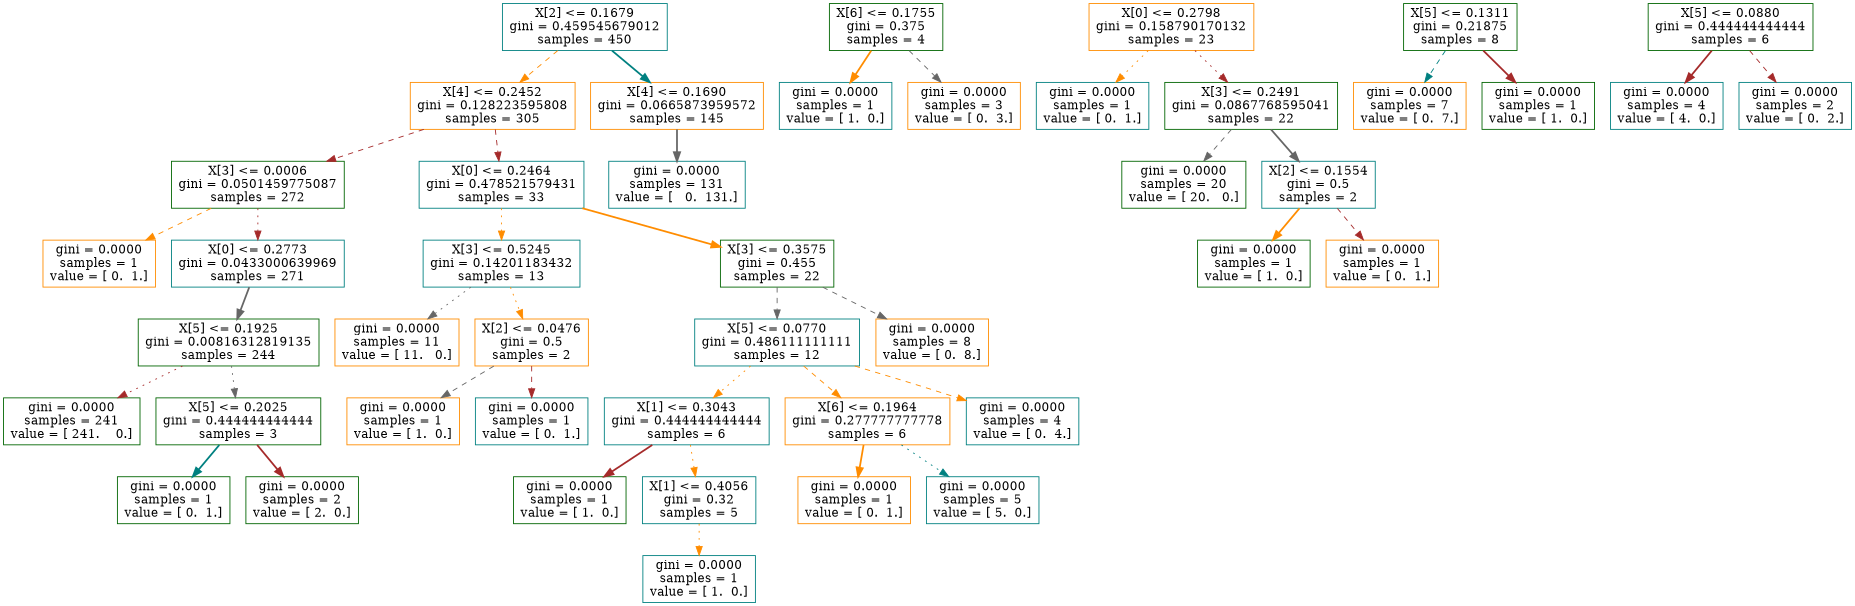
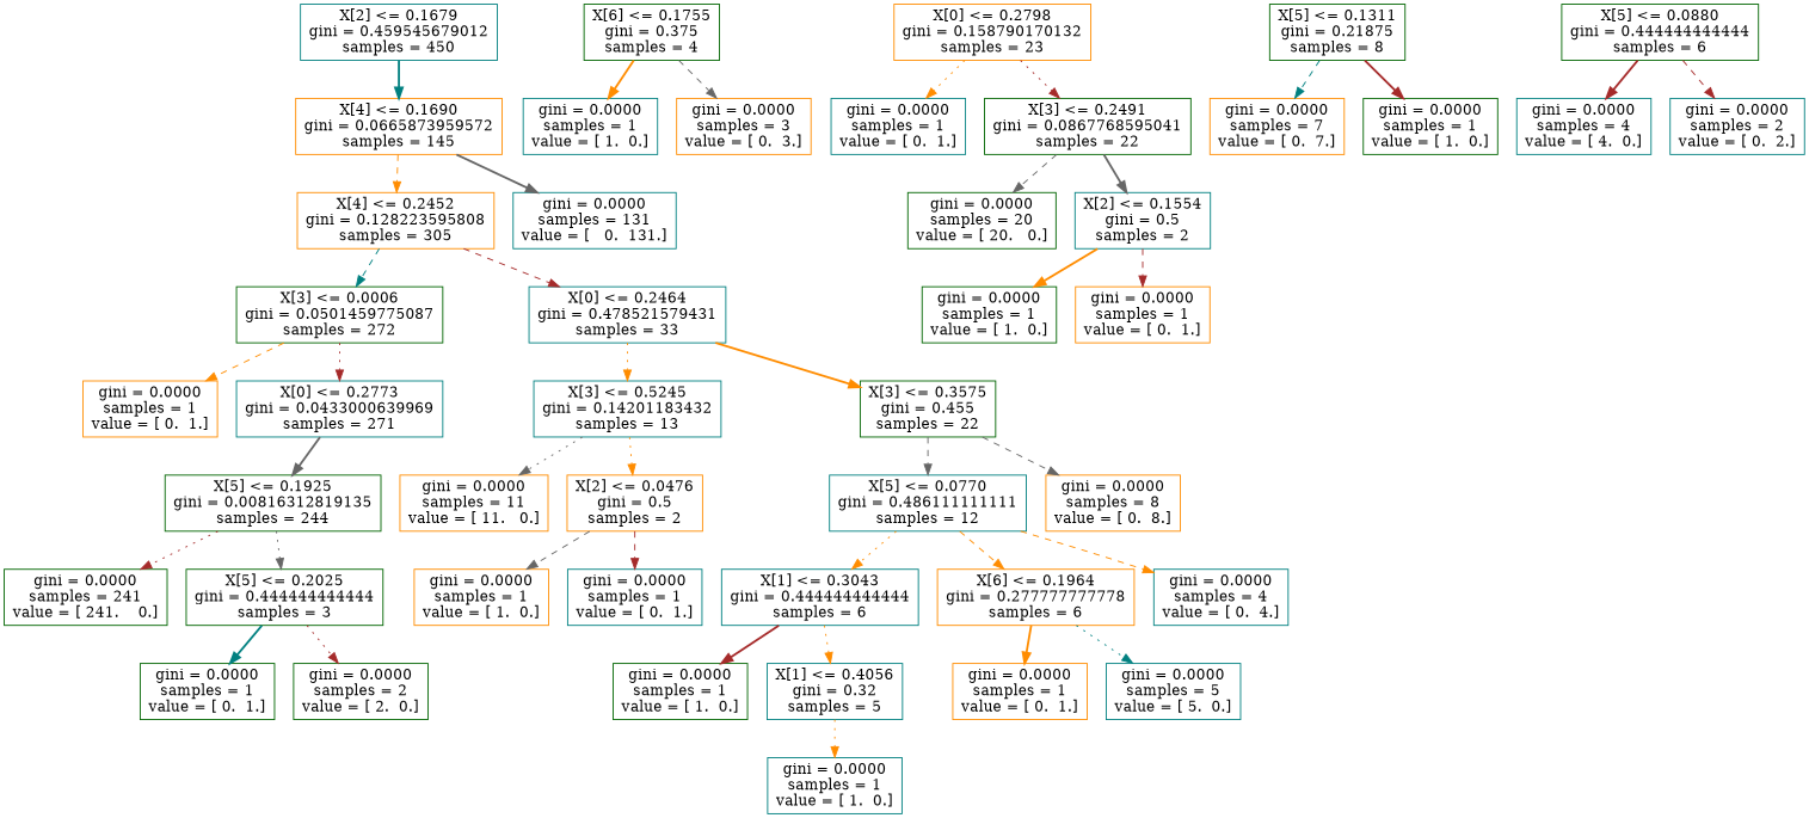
  digraph {
    node [color=teal shape=box]
    edge [color=darkorange style=dashed]
    n1 [label="X[2] <= 0.1679\ngini = 0.459545679012\nsamples = 450"]
    n2 [color=darkorange label="X[4] <= 0.2452\ngini = 0.128223595808\nsamples = 305"]
    n3 [color=darkorange label="X[4] <= 0.1690\ngini = 0.0665873959572\nsamples = 145"]
    n4 [color=darkgreen label="X[3] <= 0.0006\ngini = 0.0501459775087\nsamples = 272"]
    n5 [label="X[0] <= 0.2464\ngini = 0.478521579431\nsamples = 33"]
    n6 [label="gini = 0.0000\nsamples = 131\nvalue = [   0.  131.]"]
    n7 [color=darkorange label="gini = 0.0000\nsamples = 1\nvalue = [ 0.  1.]"]
    n8 [label="X[0] <= 0.2773\ngini = 0.0433000639969\nsamples = 271"]
    n9 [label="X[3] <= 0.5245\ngini = 0.14201183432\nsamples = 13"]
    n10 [color=darkgreen label="X[3] <= 0.3575\ngini = 0.455\nsamples = 22"]
    n11 [color=darkgreen label="X[5] <= 0.1925\ngini = 0.00816312819135\nsamples = 244"]
    n12 [color=darkgreen label="gini = 0.0000\nsamples = 241\nvalue = [ 241.    0.]"]
    n13 [color=darkgreen label="X[5] <= 0.2025\ngini = 0.444444444444\nsamples = 3"]
    n14 [color=darkgreen label="gini = 0.0000\nsamples = 1\nvalue = [ 0.  1.]"]
    n15 [color=darkgreen label="gini = 0.0000\nsamples = 2\nvalue = [ 2.  0.]"]
    n16 [color=darkgreen label="X[6] <= 0.1755\ngini = 0.375\nsamples = 4"]
    n17 [label="gini = 0.0000\nsamples = 1\nvalue = [ 1.  0.]"]
    n18 [color=darkorange label="gini = 0.0000\nsamples = 3\nvalue = [ 0.  3.]"]
    n19 [color=darkorange label="X[0] <= 0.2798\ngini = 0.158790170132\nsamples = 23"]
    n20 [label="gini = 0.0000\nsamples = 1\nvalue = [ 0.  1.]"]
    n21 [color=darkgreen label="X[3] <= 0.2491\ngini = 0.0867768595041\nsamples = 22"]
    n22 [color=darkgreen label="gini = 0.0000\nsamples = 20\nvalue = [ 20.   0.]"]
    n23 [label="X[2] <= 0.1554\ngini = 0.5\nsamples = 2"]
    n24 [color=darkgreen label="gini = 0.0000\nsamples = 1\nvalue = [ 1.  0.]"]
    n25 [color=darkorange label="gini = 0.0000\nsamples = 1\nvalue = [ 0.  1.]"]
    n26 [color=darkorange label="gini = 0.0000\nsamples = 11\nvalue = [ 11.   0.]"]
    n27 [color=darkorange label="X[2] <= 0.0476\ngini = 0.5\nsamples = 2"]
    n28 [label="X[5] <= 0.0770\ngini = 0.486111111111\nsamples = 12"]
    n29 [color=darkorange label="gini = 0.0000\nsamples = 8\nvalue = [ 0.  8.]"]
    n30 [color=darkorange label="gini = 0.0000\nsamples = 1\nvalue = [ 1.  0.]"]
    n31 [label="gini = 0.0000\nsamples = 1\nvalue = [ 0.  1.]"]
    n32 [label="X[1] <= 0.3043\ngini = 0.444444444444\nsamples = 6"]
    n33 [color=darkorange label="X[6] <= 0.1964\ngini = 0.277777777778\nsamples = 6"]
    n34 [label="gini = 0.0000\nsamples = 4\nvalue = [ 0.  4.]"]
    n35 [color=darkgreen label="gini = 0.0000\nsamples = 1\nvalue = [ 1.  0.]"]
    n36 [label="X[1] <= 0.4056\ngini = 0.32\nsamples = 5"]
    n37 [color=darkorange label="gini = 0.0000\nsamples = 1\nvalue = [ 0.  1.]"]
    n38 [label="gini = 0.0000\nsamples = 5\nvalue = [ 5.  0.]"]
    n39 [label="gini = 0.0000\nsamples = 1\nvalue = [ 1.  0.]"]
    n40 [color=darkgreen label="X[5] <= 0.1311\ngini = 0.21875\nsamples = 8"]
    n41 [color=darkorange label="gini = 0.0000\nsamples = 7\nvalue = [ 0.  7.]"]
    n42 [color=darkgreen label="gini = 0.0000\nsamples = 1\nvalue = [ 1.  0.]"]
    n43 [color=darkgreen label="X[5] <= 0.0880\ngini = 0.444444444444\nsamples = 6"]
    n44 [label="gini = 0.0000\nsamples = 4\nvalue = [ 4.  0.]"]
    n45 [label="gini = 0.0000\nsamples = 2\nvalue = [ 0.  2.]"]
-   n1 -> n2
+   n3 -> n2
    n1 -> n3 [color=teal style=bold]
-   n2 -> n4 [color=brown]
+   n2 -> n4 [color=teal]
    n2 -> n5 [color=brown]
    n3 -> n6 [color=gray40 style=bold]
    n4 -> n7
    n4 -> n8 [color=brown style=dotted]
    n5 -> n9 [style=dotted]
    n5 -> n10 [style=bold]
    n8 -> n11 [color=gray40 style=bold]
    n9 -> n26 [color=gray40 style=dotted]
    n9 -> n27 [style=dotted]
    n10 -> n28 [color=gray40]
    n10 -> n29 [color=gray40]
    n11 -> n12 [color=brown style=dotted]
    n11 -> n13 [color=gray40 style=dotted]
    n13 -> n14 [color=teal style=bold]
-   n13 -> n15 [color=brown style=bold]
+   n13 -> n15 [color=brown style=dotted]
    n16 -> n17 [style=bold]
    n16 -> n18 [color=gray40]
    n19 -> n20 [style=dotted]
    n19 -> n21 [color=brown style=dotted]
    n21 -> n22 [color=gray40]
    n21 -> n23 [color=gray40 style=bold]
    n23 -> n24 [style=bold]
    n23 -> n25 [color=brown]
    n27 -> n30 [color=gray40]
    n27 -> n31 [color=brown]
    n28 -> n32 [style=dotted]
    n28 -> n33
    n28 -> n34
    n32 -> n35 [color=brown style=bold]
    n32 -> n36 [style=dotted]
    n33 -> n37 [style=bold]
    n33 -> n38 [color=teal style=dotted]
    n36 -> n39 [style=dotted]
    n40 -> n41 [color=teal]
    n40 -> n42 [color=brown style=bold]
    n43 -> n44 [color=brown style=bold]
    n43 -> n45 [color=brown]
  }
